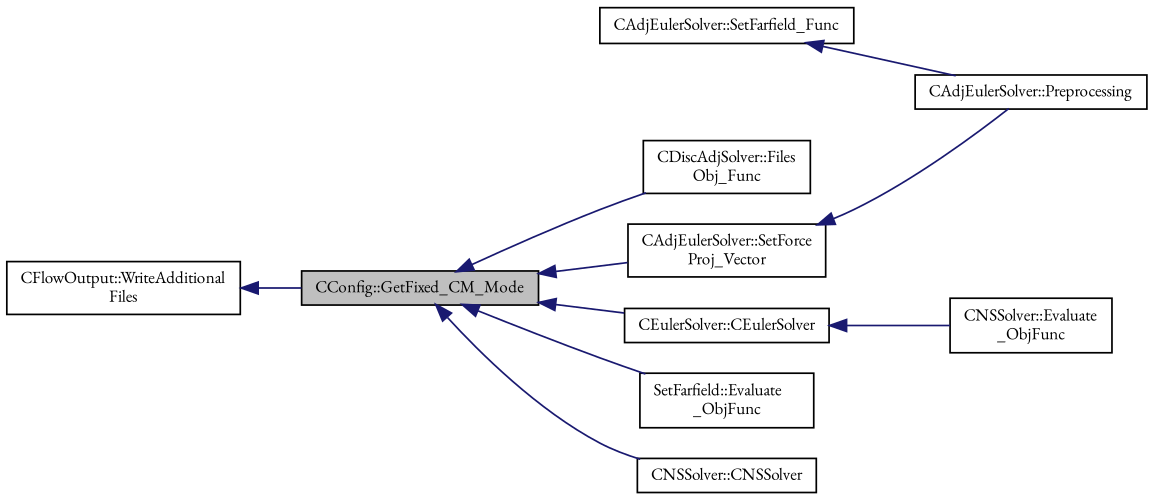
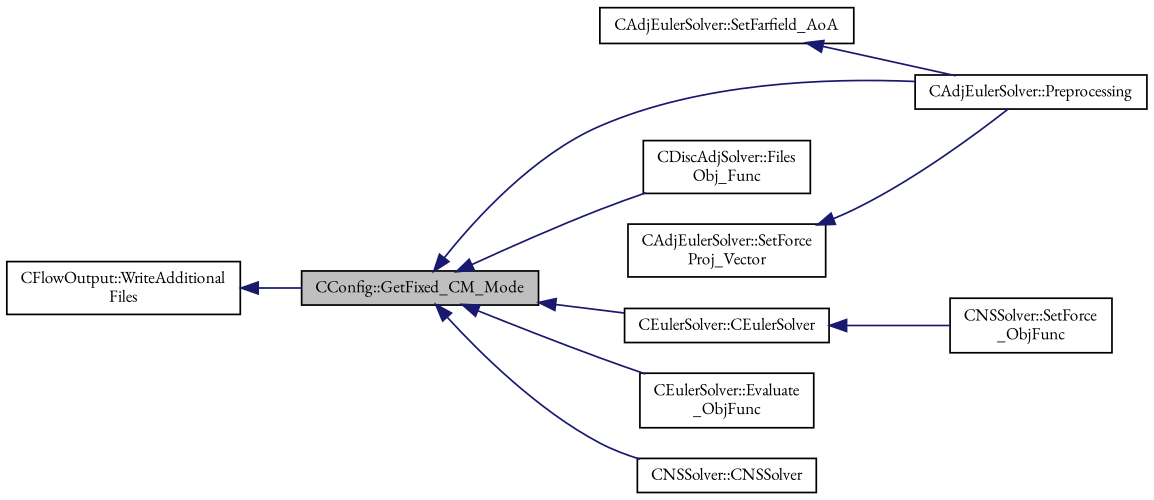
  digraph {
    fontname="EB Garamond"
    rankdir=LR
    node [color=black fillcolor=white fontname="EB Garamond" fontsize=10 shape=record style=filled]
    edge [color=midnightblue dir=back fontname="EB Garamond" fontsize=10 labelfontname=Helvetica labelfontsize=10 style=solid]
    n1 [fillcolor=grey75 fontcolor=black height=0.2 label="CConfig::GetFixed_CM_Mode" width=0.4]
    n2 [height=0.2 label="CDiscAdjSolver::Files\lObj_Func" width=0.4]
    n3 [height=0.2 label="CAdjEulerSolver::SetForce\lProj_Vector" width=0.4]
    n4 [height=0.2 label="CEulerSolver::CEulerSolver" width=0.4]
-   n5 [height=0.2 label="SetFarfield::Evaluate\l_ObjFunc" width=0.4]
+   n5 [height=0.2 label="CEulerSolver::Evaluate\l_ObjFunc" width=0.4]
    n6 [height=0.2 label="CNSSolver::CNSSolver" width=0.4]
    n7 [height=0.2 label="CFlowOutput::WriteAdditional\lFiles" width=0.4]
    n8 [height=0.2 label="CAdjEulerSolver::Preprocessing" width=0.4]
-   n9 [height=0.2 label="CNSSolver::Evaluate\l_ObjFunc" width=0.4]
-   n10 [height=0.2 label="CAdjEulerSolver::SetFarfield_Func" width=0.4]
+   n9 [height=0.2 label="CNSSolver::SetForce\l_ObjFunc" width=0.4]
+   n10 [height=0.2 label="CAdjEulerSolver::SetFarfield_AoA" width=0.4]
    n1 -> n2
-   n1 -> n3
+   n1 -> n8
    n1 -> n4
    n1 -> n5
    n1 -> n6
    n3 -> n8
    n4 -> n9
    n7 -> n1
    n10 -> n8
  }
